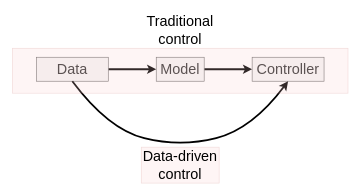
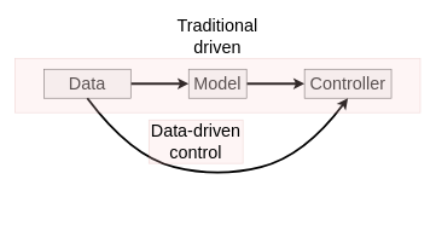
  <mxCell id="0" />
  <mxCell id="1" parent="0" />
  <mxCell id="2" value="" style="edgeStyle=orthogonalEdgeStyle;rounded=0;orthogonalLoop=1;jettySize=auto;html=1;strokeWidth=3;" edge="1" parent="1" source="3" target="5"><mxGeometry relative="1" as="geometry" /></mxCell>
  <mxCell id="3" value="&lt;font style=&quot;font-size: 24px&quot;&gt;Data&lt;/font&gt;" style="text;html=1;align=center;verticalAlign=middle;whiteSpace=wrap;rounded=0;fillColor=#f5f5f5;strokeColor=#666666;fontColor=#333333;" vertex="1" parent="1"><mxGeometry x="60" y="95" width="120" height="40" as="geometry" /></mxCell>
  <mxCell id="4" value="" style="edgeStyle=orthogonalEdgeStyle;rounded=0;orthogonalLoop=1;jettySize=auto;html=1;strokeWidth=3;" edge="1" parent="1" source="5" target="6"><mxGeometry relative="1" as="geometry" /></mxCell>
  <mxCell id="5" value="&lt;font style=&quot;font-size: 24px&quot;&gt;Model&lt;/font&gt;" style="text;html=1;align=center;verticalAlign=middle;whiteSpace=wrap;rounded=0;fillColor=#f5f5f5;strokeColor=#666666;fontColor=#333333;" vertex="1" parent="1"><mxGeometry x="260" y="95" width="80" height="40" as="geometry" /></mxCell>
  <mxCell id="6" value="&lt;font style=&quot;font-size: 24px&quot;&gt;Controller&lt;/font&gt;" style="text;html=1;align=center;verticalAlign=middle;whiteSpace=wrap;rounded=0;fillColor=#f5f5f5;strokeColor=#666666;fontColor=#333333;" vertex="1" parent="1"><mxGeometry x="420" y="95" width="120" height="40" as="geometry" /></mxCell>
  <mxCell id="7" value="" style="curved=1;endArrow=classic;html=1;strokeWidth=3;exitX=0.5;exitY=1;exitDx=0;exitDy=0;entryX=0.5;entryY=1;entryDx=0;entryDy=0;" edge="1" parent="1" source="3" target="6"><mxGeometry width="50" height="50" relative="1" as="geometry"><mxPoint x="340" y="275" as="sourcePoint" /><mxPoint x="390" y="225" as="targetPoint" /><Array as="points"><mxPoint x="180" y="215" /><mxPoint x="300" y="245" /><mxPoint x="420" y="215" /></Array></mxGeometry></mxCell>
- <mxCell id="8" value="&lt;font style=&quot;font-size: 24px&quot;&gt;Data-driven control&lt;/font&gt;" style="text;html=1;strokeColor=#b85450;fillColor=#f8cecc;align=center;verticalAlign=middle;whiteSpace=wrap;rounded=0;opacity=20;" vertex="1" parent="1"><mxGeometry x="235" y="245" width="130" height="60" as="geometry" /></mxCell>
+ <mxCell id="8" value="&lt;font style=&quot;font-size: 24px&quot;&gt;Data-driven control&lt;/font&gt;" style="text;html=1;strokeColor=#b85450;fillColor=#f8cecc;align=center;verticalAlign=middle;whiteSpace=wrap;rounded=0;opacity=20;" vertex="1" parent="1"><mxGeometry x="205" y="165" width="130" height="60" as="geometry" /></mxCell>
  <mxCell id="9" value="" style="rounded=0;whiteSpace=wrap;html=1;fillColor=#f8cecc;strokeColor=#b85450;opacity=20;" vertex="1" parent="1"><mxGeometry x="20" y="80" width="560" height="75" as="geometry" /></mxCell>
- <mxCell id="10" value="&lt;font style=&quot;font-size: 24px&quot;&gt;Traditional control&lt;/font&gt;" style="text;html=1;align=center;verticalAlign=middle;whiteSpace=wrap;rounded=0;opacity=20;" vertex="1" parent="1"><mxGeometry x="235" y="20" width="130" height="60" as="geometry" /></mxCell>
+ <mxCell id="10" value="&lt;font style=&quot;font-size: 24px&quot;&gt;Traditional driven&lt;/font&gt;" style="text;html=1;align=center;verticalAlign=middle;whiteSpace=wrap;rounded=0;opacity=20;" vertex="1" parent="1"><mxGeometry x="235" y="20" width="130" height="60" as="geometry" /></mxCell>
